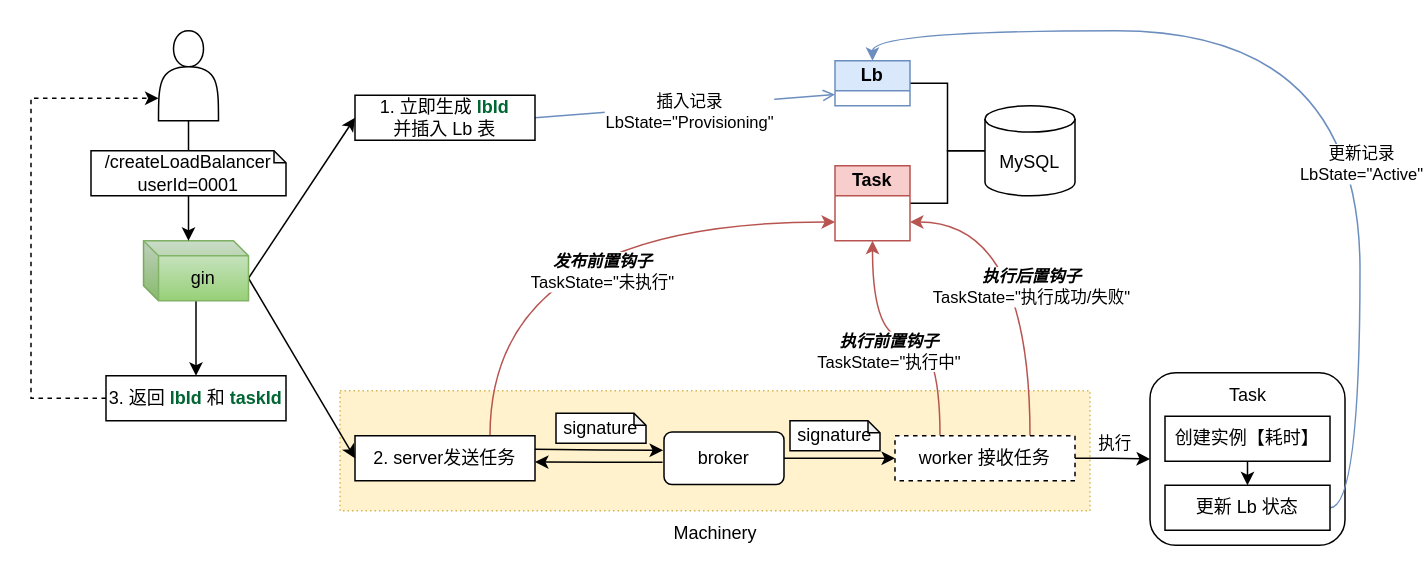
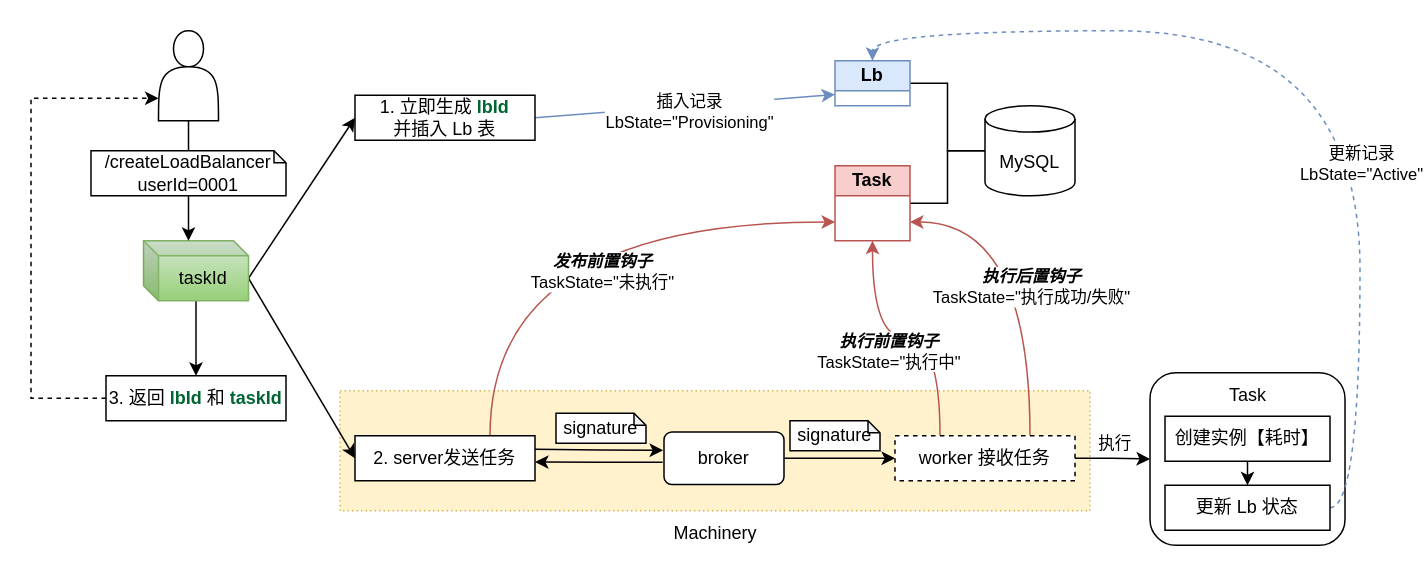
  <mxCell id="0" />
  <mxCell id="1" parent="0" />
  <mxCell id="2" value="" style="rounded=0;whiteSpace=wrap;html=1;fillColor=#fff2cc;strokeColor=#d6b656;dashed=1;dashPattern=1 2;" vertex="1" parent="1"><mxGeometry x="226" y="260" width="500" height="80" as="geometry" /></mxCell>
  <mxCell id="3" style="rounded=0;orthogonalLoop=1;jettySize=auto;html=1;exitX=0;exitY=0;exitDx=70;exitDy=25;exitPerimeter=0;entryX=0;entryY=0.5;entryDx=0;entryDy=0;" edge="1" parent="1" source="6" target="12"><mxGeometry relative="1" as="geometry" /></mxCell>
  <mxCell id="4" style="rounded=0;orthogonalLoop=1;jettySize=auto;html=1;exitX=0;exitY=0;exitDx=70;exitDy=25;exitPerimeter=0;entryX=0;entryY=0.5;entryDx=0;entryDy=0;" edge="1" parent="1" source="6" target="16"><mxGeometry relative="1" as="geometry" /></mxCell>
  <mxCell id="5" style="edgeStyle=orthogonalEdgeStyle;rounded=0;orthogonalLoop=1;jettySize=auto;html=1;entryX=0.5;entryY=0;entryDx=0;entryDy=0;" edge="1" parent="1" source="6" target="18"><mxGeometry relative="1" as="geometry" /></mxCell>
- <mxCell id="6" value="gin" style="shape=cube;whiteSpace=wrap;html=1;boundedLbl=1;backgroundOutline=1;darkOpacity=0.05;darkOpacity2=0.1;size=10;fillColor=#d5e8d4;strokeColor=#82B366;gradientColor=#97d077;" vertex="1" parent="1"><mxGeometry x="95" y="160" width="70" height="40" as="geometry" /></mxCell>
+ <mxCell id="6" value="taskId" style="shape=cube;whiteSpace=wrap;html=1;boundedLbl=1;backgroundOutline=1;darkOpacity=0.05;darkOpacity2=0.1;size=10;fillColor=#d5e8d4;strokeColor=#82B366;gradientColor=#97d077;" vertex="1" parent="1"><mxGeometry x="95" y="160" width="70" height="40" as="geometry" /></mxCell>
  <mxCell id="7" style="rounded=0;orthogonalLoop=1;jettySize=auto;html=1;exitX=0.5;exitY=1;exitDx=0;exitDy=0;entryX=0;entryY=0;entryDx=30;entryDy=0;entryPerimeter=0;" edge="1" parent="1" source="8" target="6"><mxGeometry relative="1" as="geometry" /></mxCell>
  <mxCell id="8" value="" style="shape=actor;whiteSpace=wrap;html=1;" vertex="1" parent="1"><mxGeometry x="105" y="20" width="40" height="60" as="geometry" /></mxCell>
  <mxCell id="9" value="/createLoadBalancer&lt;div&gt;userId=0001&lt;/div&gt;" style="shape=note;whiteSpace=wrap;html=1;backgroundOutline=1;darkOpacity=0.05;size=8;" vertex="1" parent="1"><mxGeometry x="60" y="100" width="130" height="30" as="geometry" /></mxCell>
- <mxCell id="10" style="rounded=0;orthogonalLoop=1;jettySize=auto;html=1;exitX=1;exitY=0.5;exitDx=0;exitDy=0;entryX=0;entryY=0.75;entryDx=0;entryDy=0;fillColor=#dae8fc;strokeColor=#6c8ebf;endArrow=open;" edge="1" parent="1" source="12" target="27"><mxGeometry relative="1" as="geometry" /></mxCell>
+ <mxCell id="10" style="rounded=0;orthogonalLoop=1;jettySize=auto;html=1;exitX=1;exitY=0.5;exitDx=0;exitDy=0;entryX=0;entryY=0.75;entryDx=0;entryDy=0;fillColor=#dae8fc;strokeColor=#6c8ebf;" edge="1" parent="1" source="12" target="27"><mxGeometry relative="1" as="geometry" /></mxCell>
  <mxCell id="11" value="插入记录&lt;div&gt;LbState=&quot;Provisioning&quot;&lt;/div&gt;" style="edgeLabel;html=1;align=center;verticalAlign=middle;resizable=0;points=[];" vertex="1" connectable="0" parent="10"><mxGeometry x="0.023" y="-3" relative="1" as="geometry"><mxPoint as="offset" /></mxGeometry></mxCell>
  <mxCell id="12" value="1. 立即生成 &lt;font&gt;&lt;b style=&quot;color: light-dark(rgb(0, 102, 51), rgb(105, 193, 149));&quot;&gt;lbId&lt;/b&gt;&lt;/font&gt;&lt;div&gt;&lt;font&gt;&lt;font style=&quot;color: rgb(0, 0, 0);&quot;&gt;并插入 Lb 表&lt;/font&gt;&lt;/font&gt;&lt;/div&gt;" style="rounded=0;whiteSpace=wrap;html=1;" vertex="1" parent="1"><mxGeometry x="236" y="63" width="120" height="30" as="geometry" /></mxCell>
  <mxCell id="13" style="edgeStyle=orthogonalEdgeStyle;rounded=0;orthogonalLoop=1;jettySize=auto;html=1;exitX=1;exitY=0.5;exitDx=0;exitDy=0;entryX=-0.008;entryY=0.348;entryDx=0;entryDy=0;entryPerimeter=0;" edge="1" parent="1" target="21"><mxGeometry relative="1" as="geometry"><mxPoint x="356" y="299" as="sourcePoint" /><mxPoint x="472" y="299" as="targetPoint" /></mxGeometry></mxCell>
  <mxCell id="14" style="rounded=0;orthogonalLoop=1;jettySize=auto;html=1;exitX=0.75;exitY=0;exitDx=0;exitDy=0;entryX=0;entryY=0.75;entryDx=0;entryDy=0;fillColor=#f8cecc;strokeColor=#b85450;edgeStyle=orthogonalEdgeStyle;curved=1;" edge="1" parent="1" source="16" target="28"><mxGeometry relative="1" as="geometry" /></mxCell>
  <mxCell id="15" value="&lt;div&gt;&lt;i&gt;&lt;b&gt;发布前置钩子&lt;/b&gt;&lt;/i&gt;&lt;/div&gt;&lt;div&gt;TaskState=&quot;未执行&quot;&lt;/div&gt;" style="edgeLabel;html=1;align=center;verticalAlign=middle;resizable=0;points=[];" vertex="1" connectable="0" parent="14"><mxGeometry x="0.008" y="-1" relative="1" as="geometry"><mxPoint x="29" y="32" as="offset" /></mxGeometry></mxCell>
  <mxCell id="16" value="2. server发送任务" style="rounded=0;whiteSpace=wrap;html=1;" vertex="1" parent="1"><mxGeometry x="236" y="290" width="120" height="30" as="geometry" /></mxCell>
  <mxCell id="17" style="edgeStyle=orthogonalEdgeStyle;rounded=0;orthogonalLoop=1;jettySize=auto;html=1;exitX=0;exitY=0.5;exitDx=0;exitDy=0;entryX=0;entryY=0.75;entryDx=0;entryDy=0;dashed=1;" edge="1" parent="1" source="18" target="8"><mxGeometry relative="1" as="geometry"><Array as="points"><mxPoint x="20" y="265" /><mxPoint x="20" y="65" /></Array></mxGeometry></mxCell>
  <mxCell id="18" value="3. 返回 &lt;b&gt;&lt;font style=&quot;color: rgb(0, 102, 51);&quot;&gt;lbId&lt;/font&gt;&lt;/b&gt; 和 &lt;b&gt;&lt;font style=&quot;color: rgb(0, 102, 51);&quot;&gt;taskId&lt;/font&gt;&lt;/b&gt;" style="rounded=0;whiteSpace=wrap;html=1;" vertex="1" parent="1"><mxGeometry x="70" y="250" width="120" height="30" as="geometry" /></mxCell>
  <mxCell id="19" style="edgeStyle=orthogonalEdgeStyle;rounded=0;orthogonalLoop=1;jettySize=auto;html=1;exitX=-0.012;exitY=0.576;exitDx=0;exitDy=0;entryX=1;entryY=0.5;entryDx=0;entryDy=0;exitPerimeter=0;" edge="1" parent="1" source="21"><mxGeometry relative="1" as="geometry"><mxPoint x="472" y="307.5" as="sourcePoint" /><mxPoint x="356" y="307.5" as="targetPoint" /></mxGeometry></mxCell>
  <mxCell id="20" style="edgeStyle=orthogonalEdgeStyle;rounded=0;orthogonalLoop=1;jettySize=auto;html=1;exitX=1;exitY=0.5;exitDx=0;exitDy=0;entryX=0;entryY=0.5;entryDx=0;entryDy=0;" edge="1" parent="1" source="21" target="33"><mxGeometry relative="1" as="geometry" /></mxCell>
  <mxCell id="21" value="broker" style="rounded=1;whiteSpace=wrap;html=1;" vertex="1" parent="1"><mxGeometry x="442" y="287.5" width="80" height="35" as="geometry" /></mxCell>
  <mxCell id="22" value="Machinery" style="text;html=1;align=center;verticalAlign=middle;resizable=0;points=[];autosize=1;strokeColor=none;fillColor=none;" vertex="1" parent="1"><mxGeometry x="436" y="340" width="80" height="30" as="geometry" /></mxCell>
  <mxCell id="23" value="&lt;span&gt;&lt;font style=&quot;&quot;&gt;signature&lt;/font&gt;&lt;/span&gt;" style="shape=note;whiteSpace=wrap;html=1;backgroundOutline=1;darkOpacity=0.05;size=8;fontColor=default;fontStyle=0" vertex="1" parent="1"><mxGeometry x="370" y="275" width="60" height="20" as="geometry" /></mxCell>
  <mxCell id="24" style="edgeStyle=orthogonalEdgeStyle;rounded=0;orthogonalLoop=1;jettySize=auto;html=1;exitX=0;exitY=0.5;exitDx=0;exitDy=0;exitPerimeter=0;entryX=1;entryY=0.5;entryDx=0;entryDy=0;endArrow=none;startFill=0;" edge="1" parent="1" source="26" target="27"><mxGeometry relative="1" as="geometry" /></mxCell>
  <mxCell id="25" style="edgeStyle=orthogonalEdgeStyle;rounded=0;orthogonalLoop=1;jettySize=auto;html=1;exitX=0;exitY=0.5;exitDx=0;exitDy=0;exitPerimeter=0;entryX=1;entryY=0.5;entryDx=0;entryDy=0;endArrow=none;startFill=0;" edge="1" parent="1" source="26" target="28"><mxGeometry relative="1" as="geometry" /></mxCell>
  <mxCell id="26" value="MySQL" style="shape=cylinder3;whiteSpace=wrap;html=1;boundedLbl=1;backgroundOutline=1;size=8.759;" vertex="1" parent="1"><mxGeometry x="656" y="70" width="60" height="60" as="geometry" /></mxCell>
  <mxCell id="27" value="Lb" style="swimlane;whiteSpace=wrap;html=1;startSize=20;fillColor=#dae8fc;strokeColor=#6c8ebf;" vertex="1" parent="1"><mxGeometry x="556" y="40" width="50" height="30" as="geometry"><mxRectangle x="530" y="10" width="50" height="30" as="alternateBounds" /></mxGeometry></mxCell>
  <mxCell id="28" value="Task" style="swimlane;whiteSpace=wrap;html=1;startSize=20;fillColor=#f8cecc;strokeColor=#b85450;" vertex="1" parent="1"><mxGeometry x="556" y="110" width="50" height="50" as="geometry" /></mxCell>
  <mxCell id="29" style="rounded=0;orthogonalLoop=1;jettySize=auto;html=1;exitX=0.25;exitY=0;exitDx=0;exitDy=0;entryX=0.5;entryY=1;entryDx=0;entryDy=0;fillColor=#f8cecc;strokeColor=#b85450;edgeStyle=orthogonalEdgeStyle;curved=1;" edge="1" parent="1" source="33" target="28"><mxGeometry relative="1" as="geometry" /></mxCell>
  <mxCell id="30" value="&lt;b&gt;&lt;i&gt;执行前置钩子&lt;/i&gt;&lt;/b&gt;&lt;div&gt;TaskState=&quot;执行中&quot;&lt;/div&gt;" style="edgeLabel;html=1;align=center;verticalAlign=middle;resizable=0;points=[];" vertex="1" connectable="0" parent="29"><mxGeometry x="0.061" y="-1" relative="1" as="geometry"><mxPoint x="-7" y="9" as="offset" /></mxGeometry></mxCell>
  <mxCell id="31" style="edgeStyle=orthogonalEdgeStyle;rounded=0;orthogonalLoop=1;jettySize=auto;html=1;exitX=0.75;exitY=0;exitDx=0;exitDy=0;entryX=1;entryY=0.75;entryDx=0;entryDy=0;fillColor=#f8cecc;strokeColor=#b85450;curved=1;" edge="1" parent="1" source="33" target="28"><mxGeometry relative="1" as="geometry" /></mxCell>
  <mxCell id="32" value="&lt;b&gt;&lt;i&gt;执行后置钩子&lt;/i&gt;&lt;/b&gt;&lt;div&gt;TaskState=&quot;执行成功/失败&quot;&lt;/div&gt;" style="edgeLabel;html=1;align=center;verticalAlign=middle;resizable=0;points=[];" vertex="1" connectable="0" parent="31"><mxGeometry x="-0.002" relative="1" as="geometry"><mxPoint y="11" as="offset" /></mxGeometry></mxCell>
  <mxCell id="33" value="worker 接收任务" style="rounded=0;whiteSpace=wrap;html=1;dashed=1;" vertex="1" parent="1"><mxGeometry x="596" y="290" width="120" height="30" as="geometry" /></mxCell>
  <mxCell id="34" value="" style="rounded=1;whiteSpace=wrap;html=1;" vertex="1" parent="1"><mxGeometry x="766" y="248" width="130" height="115" as="geometry" /></mxCell>
  <mxCell id="35" style="edgeStyle=orthogonalEdgeStyle;rounded=0;orthogonalLoop=1;jettySize=auto;html=1;entryX=0;entryY=0.5;entryDx=0;entryDy=0;exitX=1;exitY=0.5;exitDx=0;exitDy=0;" edge="1" parent="1" source="33" target="34"><mxGeometry relative="1" as="geometry"><mxPoint x="776" y="305" as="sourcePoint" /></mxGeometry></mxCell>
  <mxCell id="36" value="&amp;nbsp;执行" style="edgeLabel;html=1;align=center;verticalAlign=middle;resizable=0;points=[];" vertex="1" connectable="0" parent="35"><mxGeometry x="0.002" y="-1" relative="1" as="geometry"><mxPoint y="-11" as="offset" /></mxGeometry></mxCell>
  <mxCell id="37" value="Task" style="text;html=1;align=center;verticalAlign=middle;resizable=0;points=[];autosize=1;strokeColor=none;fillColor=none;" vertex="1" parent="1"><mxGeometry x="806" y="248" width="50" height="30" as="geometry" /></mxCell>
  <mxCell id="38" style="edgeStyle=orthogonalEdgeStyle;rounded=0;orthogonalLoop=1;jettySize=auto;html=1;exitX=0.5;exitY=1;exitDx=0;exitDy=0;entryX=0.5;entryY=0;entryDx=0;entryDy=0;" edge="1" parent="1" source="39" target="43"><mxGeometry relative="1" as="geometry" /></mxCell>
  <mxCell id="39" value="创建实例【耗时】" style="rounded=0;whiteSpace=wrap;html=1;" vertex="1" parent="1"><mxGeometry x="776" y="277" width="110" height="30" as="geometry" /></mxCell>
- <mxCell id="40" style="edgeStyle=orthogonalEdgeStyle;rounded=0;orthogonalLoop=1;jettySize=auto;html=1;exitX=1;exitY=0.5;exitDx=0;exitDy=0;entryX=0.5;entryY=0;entryDx=0;entryDy=0;fillColor=#dae8fc;strokeColor=#6c8ebf;curved=1;" edge="1" parent="1" source="43" target="27"><mxGeometry relative="1" as="geometry" /></mxCell>
+ <mxCell id="40" style="edgeStyle=orthogonalEdgeStyle;rounded=0;orthogonalLoop=1;jettySize=auto;html=1;exitX=1;exitY=0.5;exitDx=0;exitDy=0;entryX=0.5;entryY=0;entryDx=0;entryDy=0;fillColor=#dae8fc;strokeColor=#6c8ebf;curved=1;dashed=1;" edge="1" parent="1" source="43" target="27"><mxGeometry relative="1" as="geometry" /></mxCell>
  <mxCell id="41" value="&lt;span style=&quot;color: rgba(0, 0, 0, 0); font-family: monospace; font-size: 0px; text-align: start; background-color: rgb(236, 236, 236);&quot;&gt;%3CmxGraphModel%3E%3Croot%3E%3CmxCell%20id%3D%220%22%2F%3E%3CmxCell%20id%3D%221%22%20parent%3D%220%22%2F%3E%3CmxCell%20id%3D%222%22%20value%3D%22%E6%8F%92%E5%85%A5%E8%AE%B0%E5%BD%95%26lt%3Bdiv%26gt%3BLbState%3D%26quot%3BProvisioning%26quot%3B%26lt%3B%2Fdiv%26gt%3B%22%20style%3D%22edgeLabel%3Bhtml%3D1%3Balign%3Dcenter%3BverticalAlign%3Dmiddle%3Bresizable%3D0%3Bpoints%3D%5B%5D%3B%22%20vertex%3D%221%22%20connectable%3D%220%22%20parent%3D%221%22%3E%3CmxGeometry%20x%3D%22473.812%22%20y%3D%2282.857%22%20as%3D%22geometry%22%2F%3E%3C%2FmxCell%3E%3C%2Froot%3E%3C%2FmxGraphModel%3E&lt;/span&gt;" style="edgeLabel;html=1;align=center;verticalAlign=middle;resizable=0;points=[];" vertex="1" connectable="0" parent="40"><mxGeometry x="-0.282" y="-1" relative="1" as="geometry"><mxPoint as="offset" /></mxGeometry></mxCell>
  <mxCell id="42" value="更新记录&lt;div&gt;LbState=&quot;Active&quot;&lt;/div&gt;" style="edgeLabel;html=1;align=center;verticalAlign=middle;resizable=0;points=[];" vertex="1" connectable="0" parent="40"><mxGeometry x="-0.268" relative="1" as="geometry"><mxPoint as="offset" /></mxGeometry></mxCell>
  <mxCell id="43" value="更新 Lb 状态" style="rounded=0;whiteSpace=wrap;html=1;" vertex="1" parent="1"><mxGeometry x="776" y="323" width="110" height="30" as="geometry" /></mxCell>
  <mxCell id="44" value="&lt;span&gt;&lt;font style=&quot;&quot;&gt;signature&lt;/font&gt;&lt;/span&gt;" style="shape=note;whiteSpace=wrap;html=1;backgroundOutline=1;darkOpacity=0.05;size=8;fontColor=default;fontStyle=0" vertex="1" parent="1"><mxGeometry x="526" y="280" width="60" height="20" as="geometry" /></mxCell>
